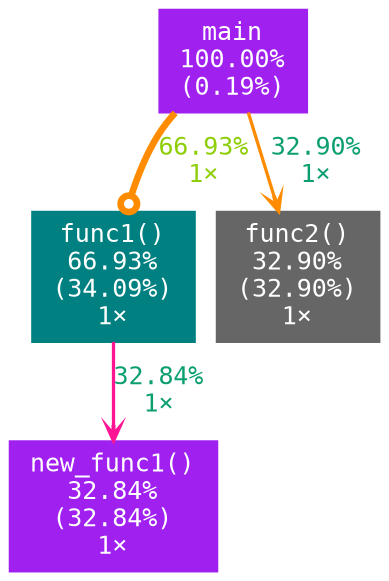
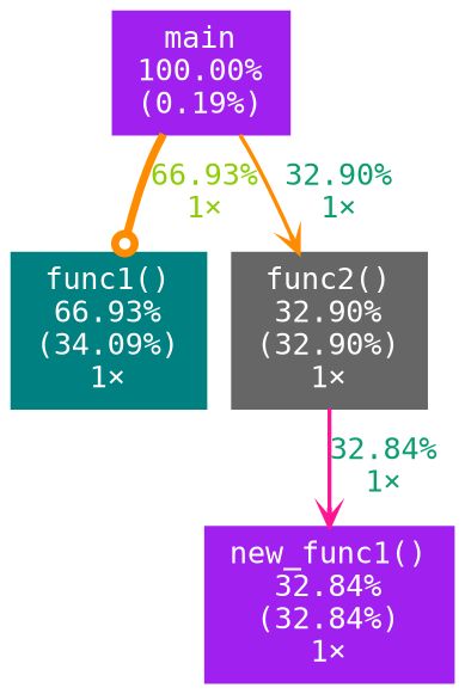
  digraph {
    fontname="DejaVu Sans Mono"
    nodesep=0.125
    ranksep=0.25
    node [color=purple fontcolor="#ffffff" fontname="DejaVu Sans Mono" fontsize=10.00 shape=box style=filled]
    edge [arrowhead=vee arrowsize=0.57 color=darkorange fontcolor="#0b9e70" fontname="DejaVu Sans Mono" fontsize=10.00]
    n1 [height=0 label="main\n100.00%\n(0.19%)" width=0]
    n2 [color=teal height=0 label="func1()\n66.93%\n(34.09%)\n1×" width=0]
    n3 [color=gray40 height=0 label="func2()\n32.90%\n(32.90%)\n1×" width=0]
    n4 [height=0 label="new_func1()\n32.84%\n(32.84%)\n1×" width=0]
    n1 -> n2 [arrowhead=odot arrowsize=0.82 fontcolor="#8ece07" label="66.93%\n1×" labeldistance=2.68 penwidth=2.68]
    n1 -> n3 [label="32.90%\n1×" labeldistance=1.32 penwidth=1.32]
-   n2 -> n4 [color=deeppink label="32.84%\n1×" labeldistance=1.31 penwidth=1.31]
+   n3 -> n4 [color=deeppink label="32.84%\n1×" labeldistance=1.31 penwidth=1.31]
  }
